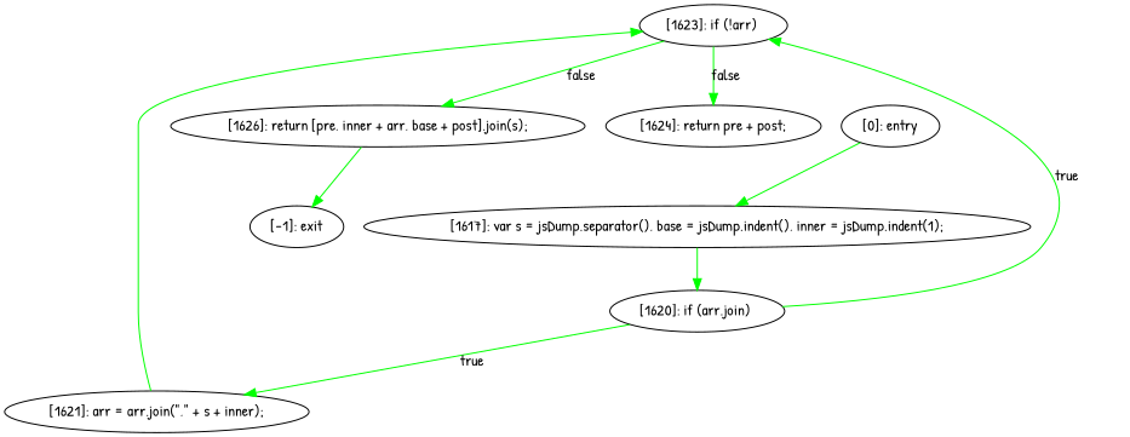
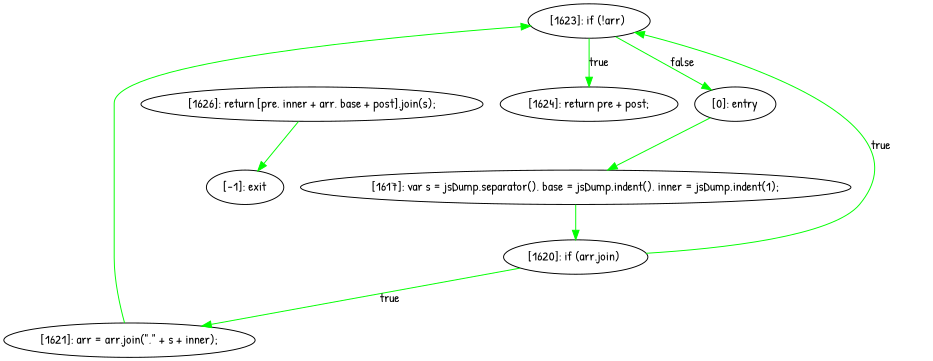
  digraph {
    fontname="Patrick Hand"
    node [fontname="Patrick Hand"]
    edge [color=green fontname="Patrick Hand"]
    n1 [label="[1626]: return [pre, inner + arr, base + post].join(s);\n"]
    n2 [label="[-1]: exit"]
    n3 [label="[1624]: return pre + post;\n"]
    n4 [label="[1621]: arr = arr.join(\",\" + s + inner);\n"]
    n5 [label="[1623]: if (!arr) "]
    n6 [label="[0]: entry"]
    n7 [label="[1617]: var s = jsDump.separator(), base = jsDump.indent(), inner = jsDump.indent(1);\n"]
    n8 [label="[1620]: if (arr.join) "]
    n1 -> n2
    n4 -> n5
-   n5 -> n1 [label=false]
-   n5 -> n3 [label=false]
+   n5 -> n6 [label=false]
+   n5 -> n3 [label=true]
    n6 -> n7
    n7 -> n8
    n8 -> n4 [label=true]
    n8 -> n5 [label=true]
  }
